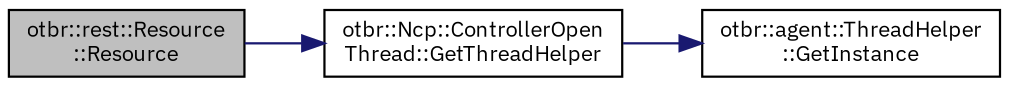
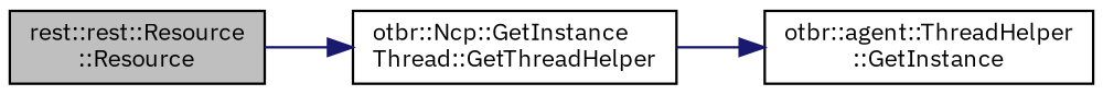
  digraph {
    fontname="IBM Plex Sans"
    rankdir=LR
    node [color=black fillcolor=white fontname="IBM Plex Sans" fontsize=10 shape=record style=filled]
    edge [color=midnightblue fontname="IBM Plex Sans" fontsize=10 labelfontname=Helvetica labelfontsize=10 style=solid]
-   n1 [fillcolor=grey75 fontcolor=black height=0.2 label="otbr::rest::Resource\l::Resource" width=0.4]
-   n2 [height=0.2 label="otbr::Ncp::ControllerOpen\lThread::GetThreadHelper" width=0.4]
+   n1 [fillcolor=grey75 fontcolor=black height=0.2 label="rest::rest::Resource\l::Resource" width=0.4]
+   n2 [height=0.2 label="otbr::Ncp::GetInstance\lThread::GetThreadHelper" width=0.4]
    n3 [height=0.2 label="otbr::agent::ThreadHelper\l::GetInstance" width=0.4]
    n1 -> n2
    n2 -> n3
  }
